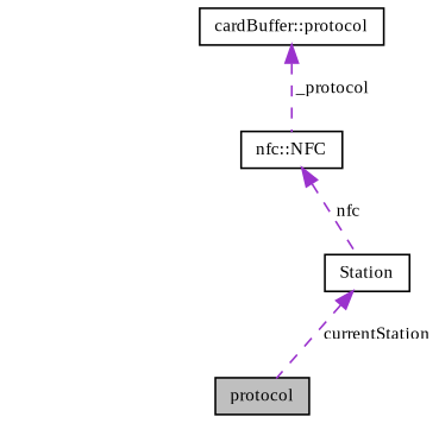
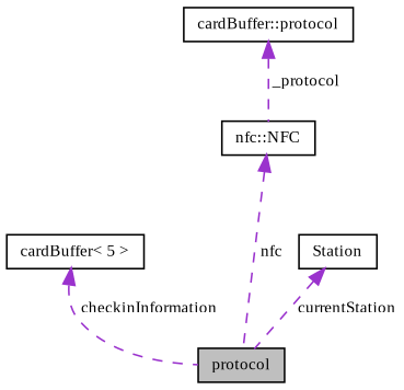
  digraph {
    fontname="Liberation Serif"
    node [color=black fillcolor=white fontname="Liberation Serif" fontsize=10 shape=record style=filled]
    edge [color=darkorchid3 dir=back fontname="Liberation Serif" fontsize=10 labelfontname=Helvetica labelfontsize=10 style=dashed]
    n1 [fillcolor=grey75 fontcolor=black height=0.2 label=protocol width=0.4]
+   n2 [height=0.2 label="cardBuffer\< 5 \>" width=0.4]
    n3 [height=0.2 label=Station width=0.4]
    n4 [height=0.2 label="nfc::NFC" width=0.4]
    n5 [height=0.2 label="cardBuffer::protocol" width=0.4]
+   n2 -> n1 [label=" checkinInformation"]
    n3 -> n1 [label=" currentStation"]
-   n4 -> n3 [label=" nfc"]
+   n4 -> n1 [label=" nfc"]
    n5 -> n4 [label=" _protocol"]
  }
